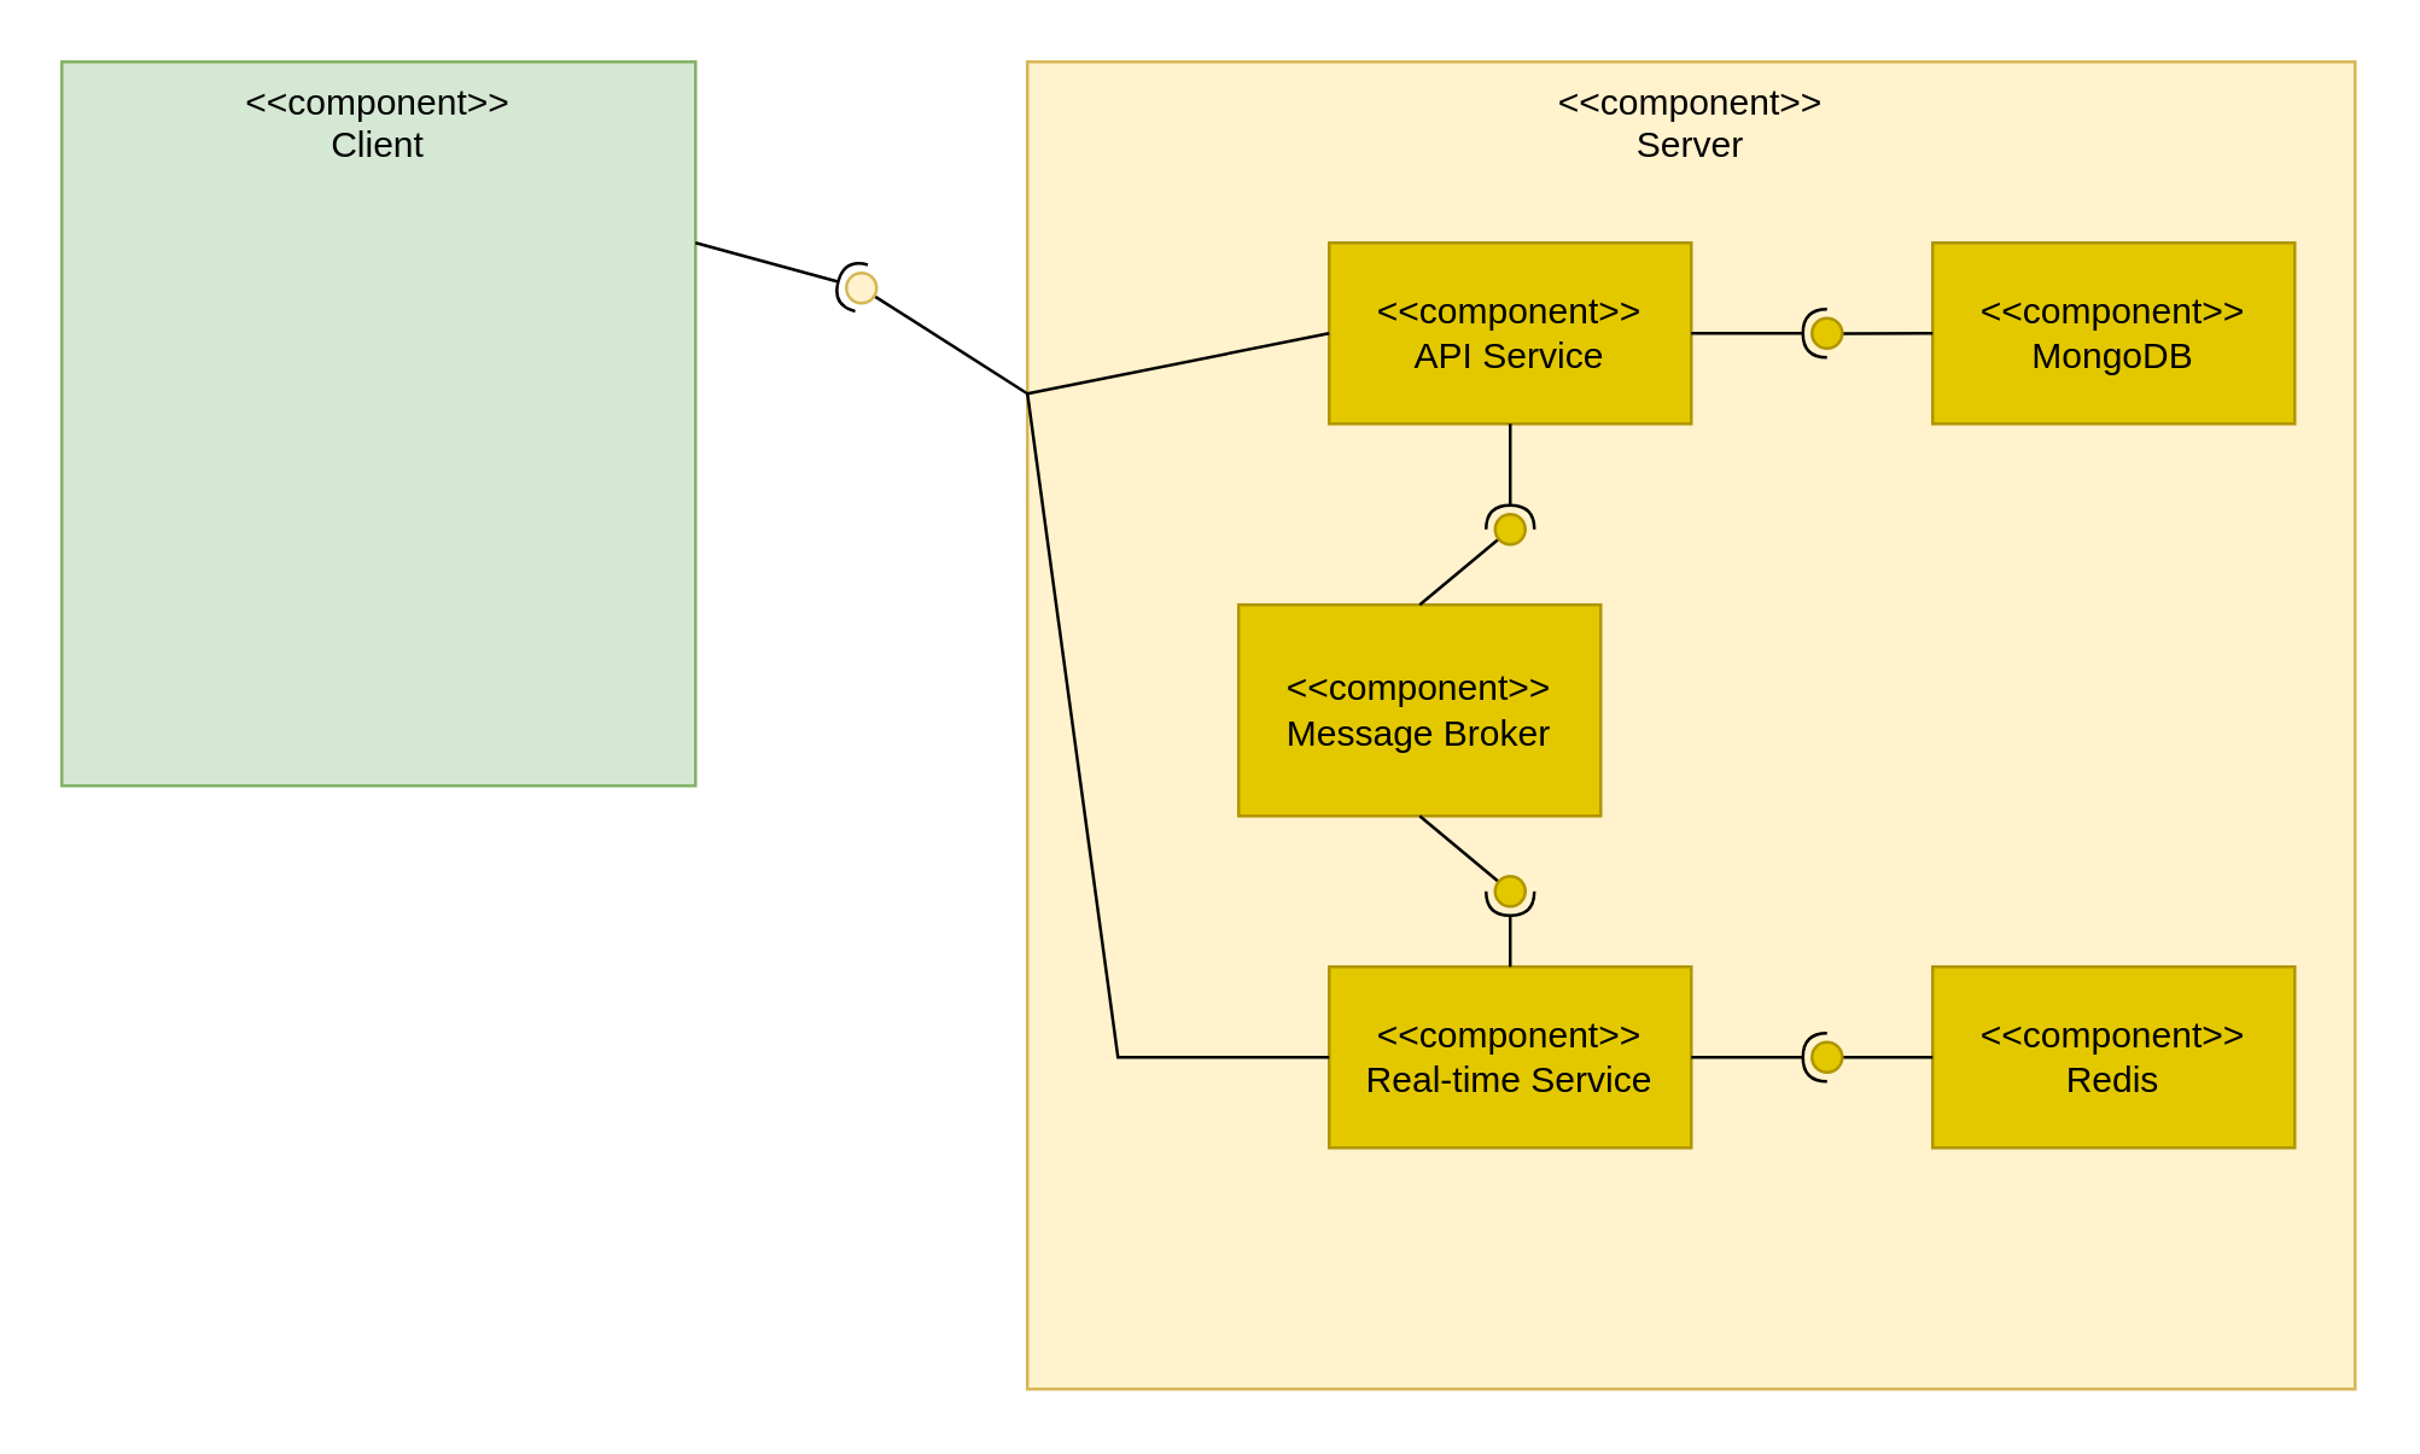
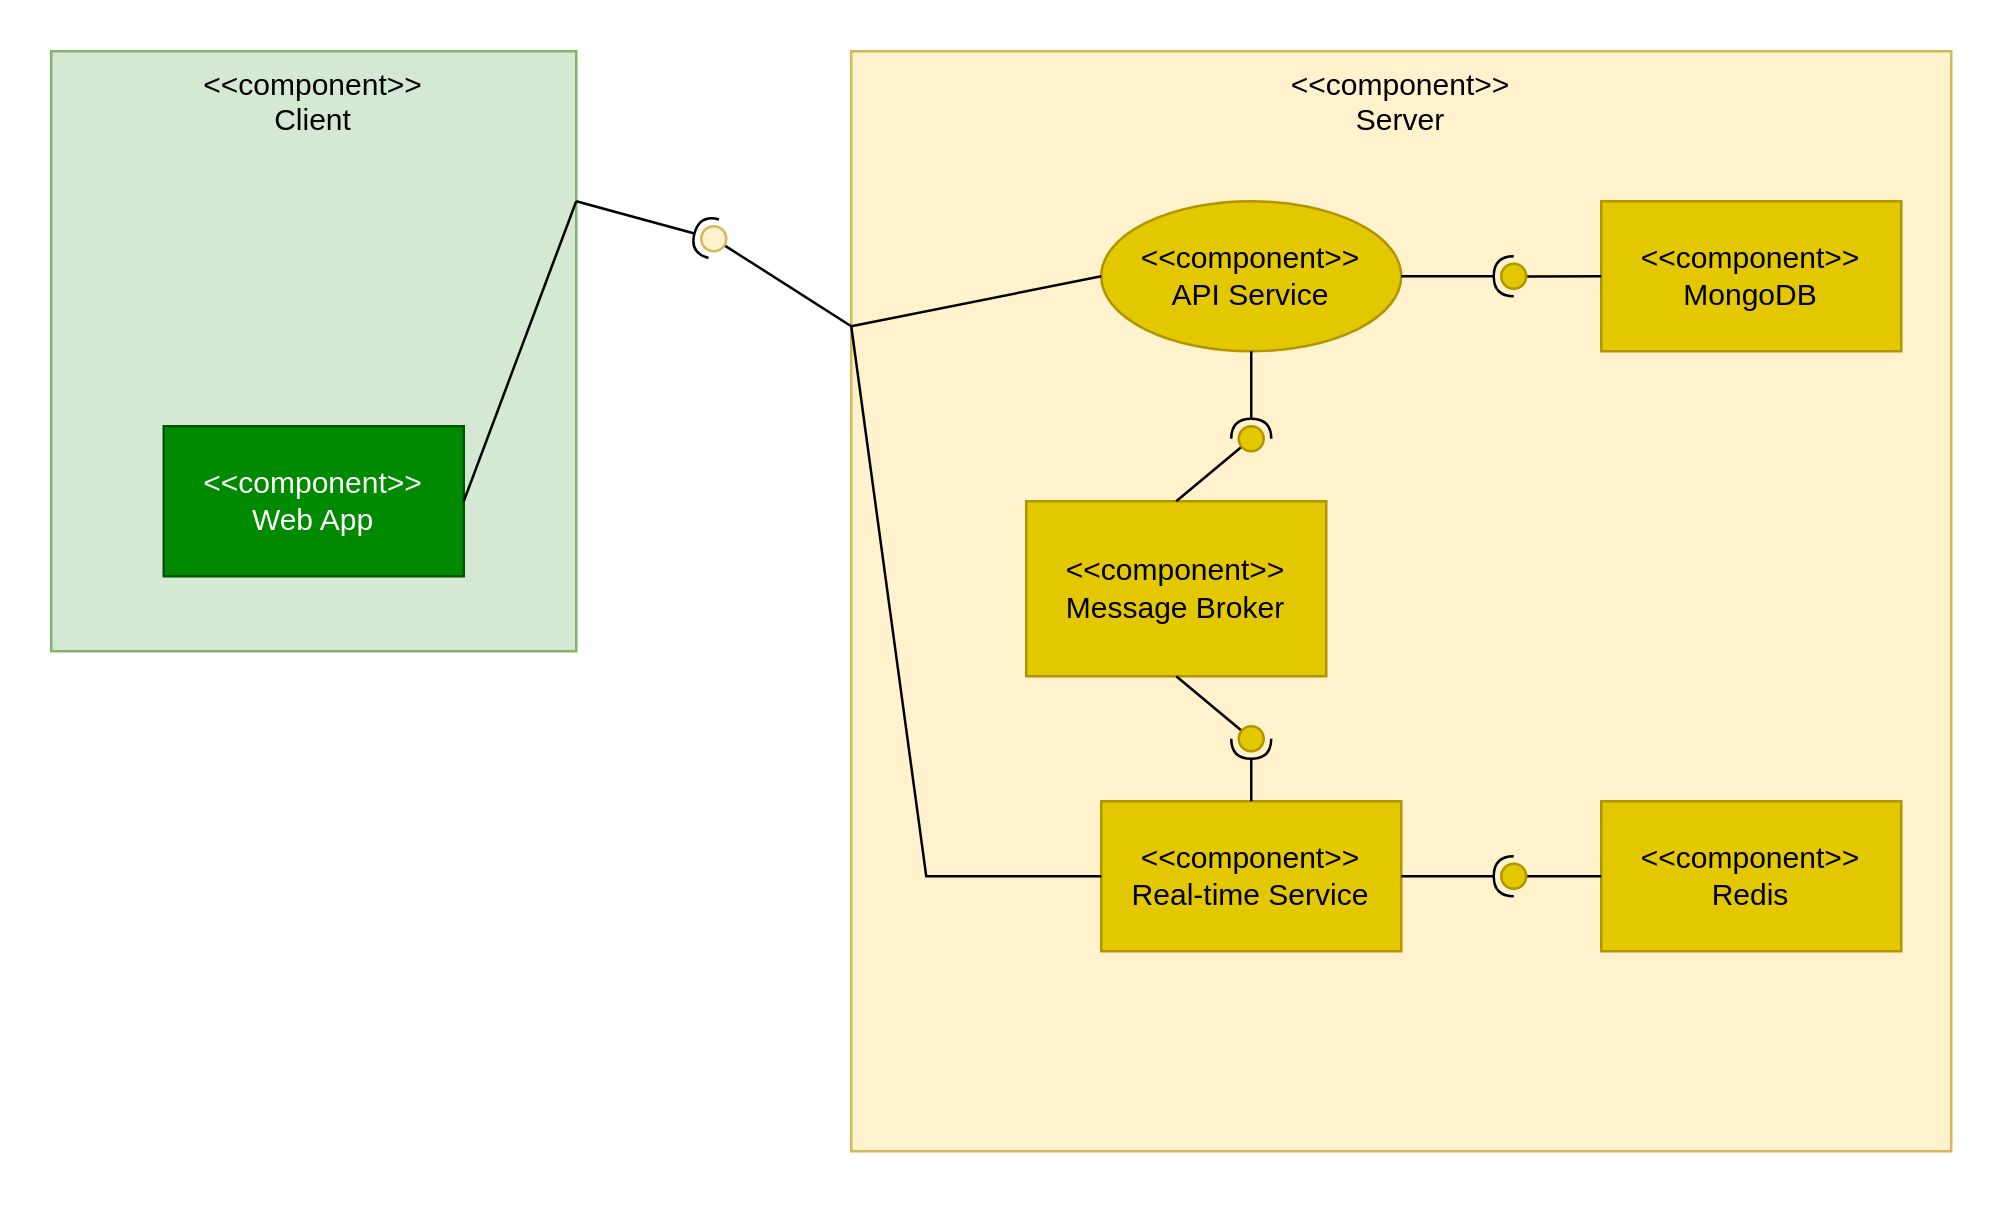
  <mxCell id="0" />
  <mxCell id="1" parent="0" />
  <mxCell id="2" value="&amp;lt;&amp;lt;component&amp;gt;&amp;gt;&lt;br&gt;Client" style="rounded=0;whiteSpace=wrap;html=1;verticalAlign=top;fillColor=#d5e8d4;strokeColor=#82b366;" vertex="1" parent="1"><mxGeometry x="20" y="20" width="210" height="240" as="geometry" /></mxCell>
+ <mxCell id="3" value="&amp;lt;&amp;lt;component&amp;gt;&amp;gt;&lt;br&gt;Web App" style="rounded=0;whiteSpace=wrap;html=1;fillColor=#008a00;fontColor=#ffffff;strokeColor=#005700;" vertex="1" parent="1"><mxGeometry x="65" y="170" width="120" height="60" as="geometry" /></mxCell>
  <mxCell id="4" value="&amp;lt;&amp;lt;component&amp;gt;&amp;gt;&lt;br&gt;Server" style="rounded=0;whiteSpace=wrap;html=1;verticalAlign=top;fillColor=#fff2cc;strokeColor=#d6b656;" vertex="1" parent="1"><mxGeometry x="340" y="20" width="440" height="440" as="geometry" /></mxCell>
- <mxCell id="5" value="&amp;lt;&amp;lt;component&amp;gt;&amp;gt;&lt;br&gt;API Service" style="rounded=0;whiteSpace=wrap;html=1;verticalAlign=middle;fillColor=#e3c800;fontColor=#000000;strokeColor=#B09500;" vertex="1" parent="1"><mxGeometry x="440" y="80" width="120" height="60" as="geometry" /></mxCell>
+ <mxCell id="5" value="&amp;lt;&amp;lt;component&amp;gt;&amp;gt;&lt;br&gt;API Service" style="ellipse;whiteSpace=wrap;html=1;verticalAlign=middle;fillColor=#e3c800;fontColor=#000000;strokeColor=#B09500;" vertex="1" parent="1"><mxGeometry x="440" y="80" width="120" height="60" as="geometry" /></mxCell>
  <mxCell id="6" value="&amp;lt;&amp;lt;component&amp;gt;&amp;gt;&lt;br&gt;Real-time Service" style="rounded=0;whiteSpace=wrap;html=1;fillColor=#e3c800;fontColor=#000000;strokeColor=#B09500;" vertex="1" parent="1"><mxGeometry x="440" y="320" width="120" height="60" as="geometry" /></mxCell>
  <mxCell id="7" style="edgeStyle=orthogonalEdgeStyle;rounded=0;orthogonalLoop=1;jettySize=auto;html=1;exitX=0.5;exitY=1;exitDx=0;exitDy=0;" edge="1" parent="1" source="4" target="4"><mxGeometry relative="1" as="geometry" /></mxCell>
  <mxCell id="8" value="&amp;lt;&amp;lt;component&amp;gt;&amp;gt;&lt;br&gt;MongoDB" style="rounded=0;whiteSpace=wrap;html=1;fillColor=#e3c800;strokeColor=#B09500;fontColor=#000000;" vertex="1" parent="1"><mxGeometry x="640" y="80" width="120" height="60" as="geometry" /></mxCell>
  <mxCell id="9" value="&amp;lt;&amp;lt;component&amp;gt;&amp;gt;&lt;br&gt;Message Broker" style="rounded=0;whiteSpace=wrap;html=1;fillColor=#e3c800;fontColor=#000000;strokeColor=#B09500;" vertex="1" parent="1"><mxGeometry x="410" y="200" width="120" height="70" as="geometry" /></mxCell>
  <mxCell id="10" value="&amp;lt;&amp;lt;component&amp;gt;&amp;gt;&lt;br&gt;Redis" style="rounded=0;whiteSpace=wrap;html=1;fillColor=#e3c800;strokeColor=#B09500;fontColor=#000000;" vertex="1" parent="1"><mxGeometry x="640" y="320" width="120" height="60" as="geometry" /></mxCell>
  <mxCell id="11" value="" style="rounded=0;orthogonalLoop=1;jettySize=auto;html=1;endArrow=none;endFill=0;sketch=0;sourcePerimeterSpacing=0;targetPerimeterSpacing=0;exitX=0;exitY=0.25;exitDx=0;exitDy=0;" edge="1" target="13" parent="1" source="4"><mxGeometry relative="1" as="geometry"><mxPoint x="260" y="100" as="sourcePoint" /></mxGeometry></mxCell>
  <mxCell id="12" value="" style="rounded=0;orthogonalLoop=1;jettySize=auto;html=1;endArrow=halfCircle;endFill=0;entryX=0.5;entryY=0.5;endSize=6;strokeWidth=1;sketch=0;exitX=1;exitY=0.25;exitDx=0;exitDy=0;" edge="1" target="13" parent="1" source="2"><mxGeometry relative="1" as="geometry"><mxPoint x="280" y="95" as="sourcePoint" /></mxGeometry></mxCell>
  <mxCell id="13" value="" style="ellipse;whiteSpace=wrap;html=1;align=center;aspect=fixed;resizable=0;points=[];outlineConnect=0;sketch=0;fillColor=#fff2cc;strokeColor=#d6b656;" vertex="1" parent="1"><mxGeometry x="280" y="90" width="10" height="10" as="geometry" /></mxCell>
+ <mxCell id="14" value="" style="endArrow=none;html=1;rounded=0;exitX=1;exitY=0.5;exitDx=0;exitDy=0;entryX=1;entryY=0.25;entryDx=0;entryDy=0;" edge="1" parent="1" source="3" target="2"><mxGeometry width="50" height="50" relative="1" as="geometry"><mxPoint x="380" y="230" as="sourcePoint" /><mxPoint x="430" y="180" as="targetPoint" /></mxGeometry></mxCell>
  <mxCell id="15" value="" style="endArrow=none;html=1;rounded=0;exitX=0;exitY=0.25;exitDx=0;exitDy=0;entryX=0;entryY=0.5;entryDx=0;entryDy=0;" edge="1" parent="1" source="4" target="5"><mxGeometry width="50" height="50" relative="1" as="geometry"><mxPoint x="380" y="230" as="sourcePoint" /><mxPoint x="430" y="180" as="targetPoint" /></mxGeometry></mxCell>
  <mxCell id="16" value="" style="endArrow=none;html=1;rounded=0;entryX=0;entryY=0.5;entryDx=0;entryDy=0;" edge="1" parent="1" target="6"><mxGeometry width="50" height="50" relative="1" as="geometry"><mxPoint x="340" y="130" as="sourcePoint" /><mxPoint x="430" y="180" as="targetPoint" /><Array as="points"><mxPoint x="370" y="350" /></Array></mxGeometry></mxCell>
  <mxCell id="17" value="" style="rounded=0;orthogonalLoop=1;jettySize=auto;html=1;endArrow=none;endFill=0;sketch=0;sourcePerimeterSpacing=0;targetPerimeterSpacing=0;exitX=0.5;exitY=0;exitDx=0;exitDy=0;" edge="1" target="19" parent="1" source="9"><mxGeometry relative="1" as="geometry"><mxPoint x="380" y="205" as="sourcePoint" /></mxGeometry></mxCell>
  <mxCell id="18" value="" style="rounded=0;orthogonalLoop=1;jettySize=auto;html=1;endArrow=halfCircle;endFill=0;entryX=0.5;entryY=0.5;endSize=6;strokeWidth=1;sketch=0;exitX=0.5;exitY=1;exitDx=0;exitDy=0;" edge="1" target="19" parent="1" source="5"><mxGeometry relative="1" as="geometry"><mxPoint x="420" y="205" as="sourcePoint" /></mxGeometry></mxCell>
  <mxCell id="19" value="" style="ellipse;whiteSpace=wrap;html=1;align=center;aspect=fixed;resizable=0;points=[];outlineConnect=0;sketch=0;fillColor=#e3c800;fontColor=#000000;strokeColor=#B09500;" vertex="1" parent="1"><mxGeometry x="495" y="170" width="10" height="10" as="geometry" /></mxCell>
  <mxCell id="20" value="" style="rounded=0;orthogonalLoop=1;jettySize=auto;html=1;endArrow=none;endFill=0;sketch=0;sourcePerimeterSpacing=0;targetPerimeterSpacing=0;exitX=0.5;exitY=1;exitDx=0;exitDy=0;" edge="1" target="22" parent="1" source="9"><mxGeometry relative="1" as="geometry"><mxPoint x="380" y="205" as="sourcePoint" /></mxGeometry></mxCell>
  <mxCell id="21" value="" style="rounded=0;orthogonalLoop=1;jettySize=auto;html=1;endArrow=halfCircle;endFill=0;entryX=0.5;entryY=0.5;endSize=6;strokeWidth=1;sketch=0;exitX=0.5;exitY=0;exitDx=0;exitDy=0;" edge="1" target="22" parent="1" source="6"><mxGeometry relative="1" as="geometry"><mxPoint x="420" y="205" as="sourcePoint" /></mxGeometry></mxCell>
  <mxCell id="22" value="" style="ellipse;whiteSpace=wrap;html=1;align=center;aspect=fixed;resizable=0;points=[];outlineConnect=0;sketch=0;fillColor=#e3c800;fontColor=#000000;strokeColor=#B09500;" vertex="1" parent="1"><mxGeometry x="495" y="290" width="10" height="10" as="geometry" /></mxCell>
  <mxCell id="23" value="" style="rounded=0;orthogonalLoop=1;jettySize=auto;html=1;endArrow=none;endFill=0;sketch=0;sourcePerimeterSpacing=0;targetPerimeterSpacing=0;exitX=0;exitY=0.5;exitDx=0;exitDy=0;" edge="1" target="25" parent="1" source="8"><mxGeometry relative="1" as="geometry"><mxPoint x="380" y="205" as="sourcePoint" /></mxGeometry></mxCell>
  <mxCell id="24" value="" style="rounded=0;orthogonalLoop=1;jettySize=auto;html=1;endArrow=halfCircle;endFill=0;entryX=0.5;entryY=0.5;endSize=6;strokeWidth=1;sketch=0;exitX=1;exitY=0.5;exitDx=0;exitDy=0;" edge="1" target="25" parent="1" source="5"><mxGeometry relative="1" as="geometry"><mxPoint x="420" y="205" as="sourcePoint" /></mxGeometry></mxCell>
  <mxCell id="25" value="" style="ellipse;whiteSpace=wrap;html=1;align=center;aspect=fixed;resizable=0;points=[];outlineConnect=0;sketch=0;fillColor=#e3c800;fontColor=#000000;strokeColor=#B09500;" vertex="1" parent="1"><mxGeometry x="600" y="105" width="10" height="10" as="geometry" /></mxCell>
  <mxCell id="26" value="" style="rounded=0;orthogonalLoop=1;jettySize=auto;html=1;endArrow=none;endFill=0;sketch=0;sourcePerimeterSpacing=0;targetPerimeterSpacing=0;exitX=0;exitY=0.5;exitDx=0;exitDy=0;" edge="1" target="28" parent="1" source="10"><mxGeometry relative="1" as="geometry"><mxPoint x="380" y="205" as="sourcePoint" /></mxGeometry></mxCell>
  <mxCell id="27" value="" style="rounded=0;orthogonalLoop=1;jettySize=auto;html=1;endArrow=halfCircle;endFill=0;entryX=0.5;entryY=0.5;endSize=6;strokeWidth=1;sketch=0;exitX=1;exitY=0.5;exitDx=0;exitDy=0;" edge="1" target="28" parent="1" source="6"><mxGeometry relative="1" as="geometry"><mxPoint x="420" y="205" as="sourcePoint" /></mxGeometry></mxCell>
  <mxCell id="28" value="" style="ellipse;whiteSpace=wrap;html=1;align=center;aspect=fixed;resizable=0;points=[];outlineConnect=0;sketch=0;fillColor=#e3c800;fontColor=#000000;strokeColor=#B09500;" vertex="1" parent="1"><mxGeometry x="600" y="345" width="10" height="10" as="geometry" /></mxCell>
